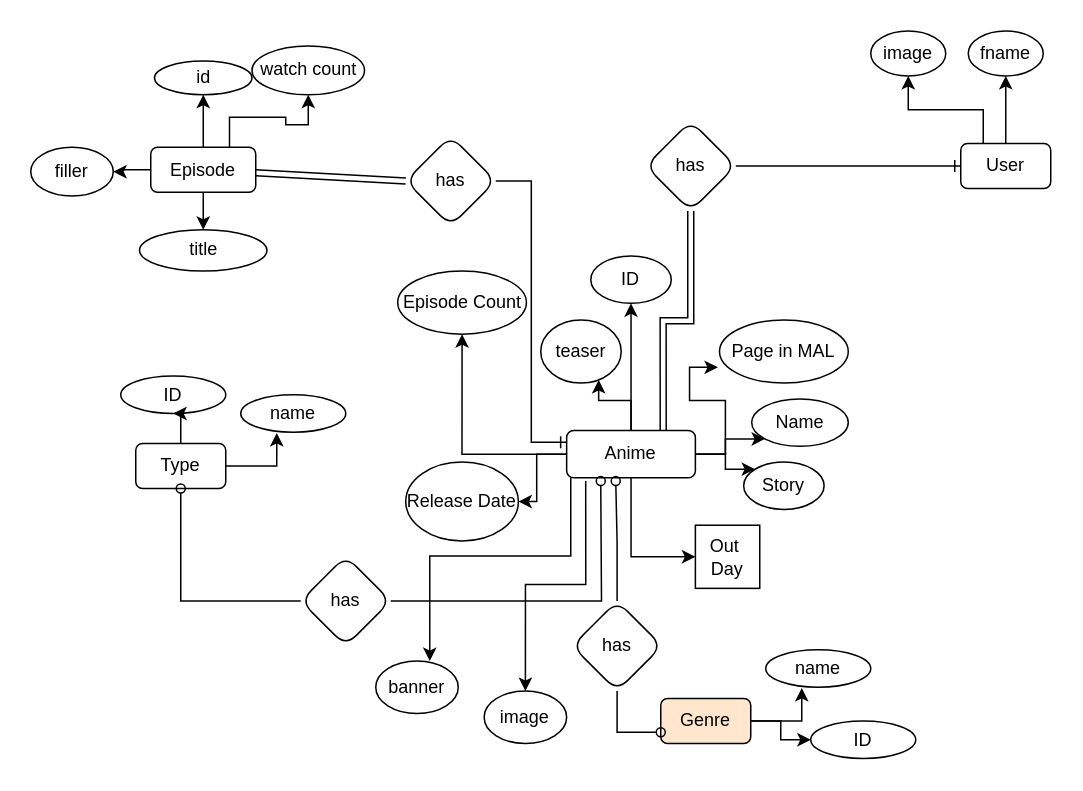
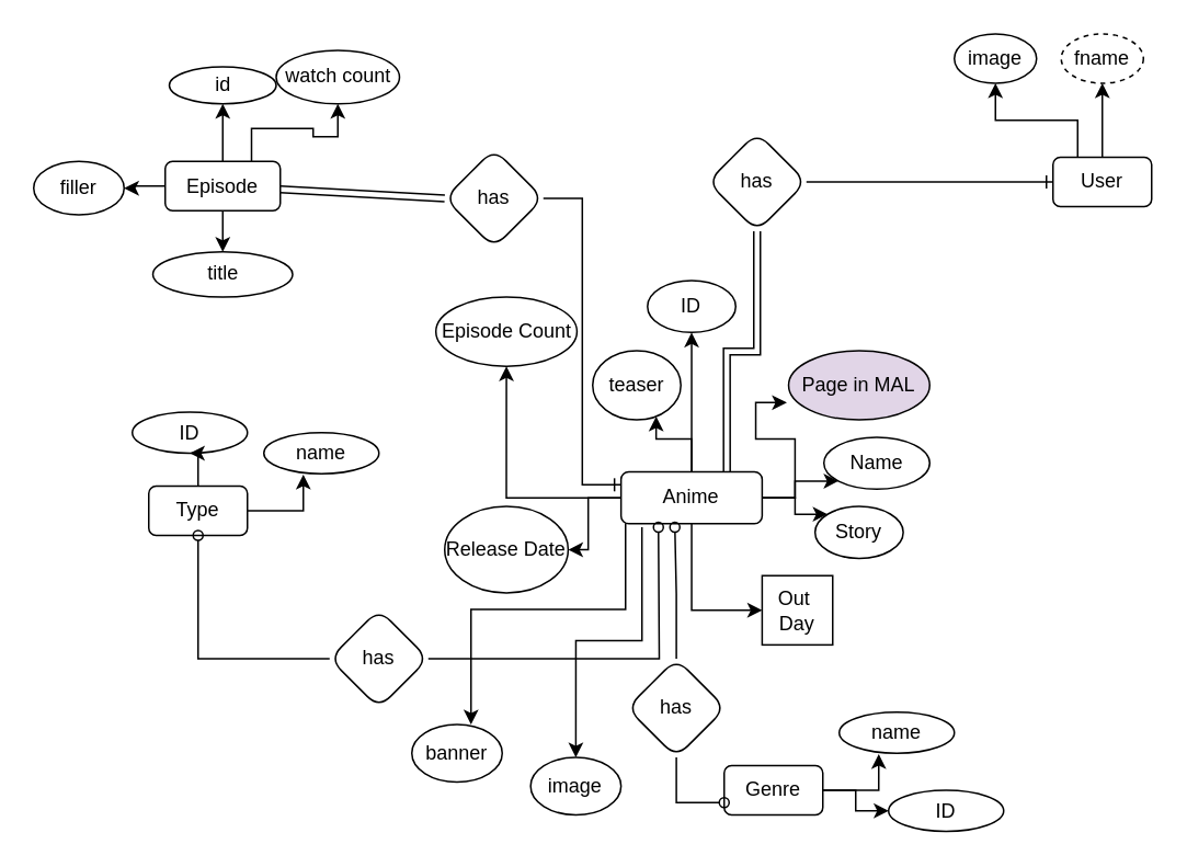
  <mxCell id="0" />
  <mxCell id="1" parent="0" />
  <mxCell id="2" value="" style="edgeStyle=orthogonalEdgeStyle;rounded=0;orthogonalLoop=1;jettySize=auto;html=1;" parent="1" source="3" target="58" edge="1"><mxGeometry relative="1" as="geometry" /></mxCell>
  <mxCell id="3" value="User" style="rounded=1;whiteSpace=wrap;html=1;" parent="1" vertex="1"><mxGeometry x="640" y="95" width="60" height="30" as="geometry" /></mxCell>
  <mxCell id="4" value="" style="group" parent="1" vertex="1" connectable="0"><mxGeometry x="270" y="191.58" width="295" height="200" as="geometry" /></mxCell>
  <mxCell id="5" value="Anime" style="rounded=1;whiteSpace=wrap;html=1;" parent="4" vertex="1"><mxGeometry x="107.273" y="94.737" width="85.818" height="31.579" as="geometry" /></mxCell>
  <mxCell id="6" value="Name" style="ellipse;whiteSpace=wrap;html=1;rounded=1;" parent="4" vertex="1"><mxGeometry x="230.636" y="73.684" width="64.364" height="31.579" as="geometry" /></mxCell>
  <mxCell id="7" style="edgeStyle=orthogonalEdgeStyle;rounded=0;orthogonalLoop=1;jettySize=auto;html=1;entryX=0;entryY=1;entryDx=0;entryDy=0;" parent="4" source="5" target="6" edge="1"><mxGeometry relative="1" as="geometry" /></mxCell>
  <mxCell id="8" value="Story" style="ellipse;whiteSpace=wrap;html=1;rounded=1;" parent="4" vertex="1"><mxGeometry x="225.273" y="115.789" width="53.636" height="31.579" as="geometry" /></mxCell>
  <mxCell id="9" style="edgeStyle=orthogonalEdgeStyle;rounded=0;orthogonalLoop=1;jettySize=auto;html=1;entryX=0;entryY=0;entryDx=0;entryDy=0;" parent="4" source="5" target="8" edge="1"><mxGeometry relative="1" as="geometry" /></mxCell>
  <mxCell id="10" value="Release Date" style="ellipse;whiteSpace=wrap;html=1;rounded=1;" parent="4" vertex="1"><mxGeometry y="115.787" width="75.091" height="52.632" as="geometry" /></mxCell>
  <mxCell id="11" style="edgeStyle=orthogonalEdgeStyle;rounded=0;orthogonalLoop=1;jettySize=auto;html=1;" parent="4" source="5" target="10" edge="1"><mxGeometry relative="1" as="geometry" /></mxCell>
- <mxCell id="12" value="Page in MAL" style="ellipse;whiteSpace=wrap;html=1;rounded=1;" parent="4" vertex="1"><mxGeometry x="209.182" y="21.053" width="85.818" height="42.105" as="geometry" /></mxCell>
+ <mxCell id="12" value="Page in MAL" style="ellipse;whiteSpace=wrap;html=1;rounded=1;fillColor=#e1d5e7;" parent="4" vertex="1"><mxGeometry x="209.182" y="21.053" width="85.818" height="42.105" as="geometry" /></mxCell>
  <mxCell id="13" style="edgeStyle=orthogonalEdgeStyle;rounded=0;orthogonalLoop=1;jettySize=auto;html=1;entryX=-0.012;entryY=0.75;entryDx=0;entryDy=0;entryPerimeter=0;" parent="4" source="5" target="12" edge="1"><mxGeometry relative="1" as="geometry" /></mxCell>
  <mxCell id="14" value="Out&amp;nbsp; Day" style="whiteSpace=wrap;html=1;rounded=0;" parent="4" vertex="1"><mxGeometry x="193.094" y="157.898" width="42.909" height="42.105" as="geometry" /></mxCell>
  <mxCell id="15" style="edgeStyle=orthogonalEdgeStyle;rounded=0;orthogonalLoop=1;jettySize=auto;html=1;entryX=0;entryY=0.5;entryDx=0;entryDy=0;" parent="4" source="5" target="14" edge="1"><mxGeometry relative="1" as="geometry" /></mxCell>
  <mxCell id="16" value="teaser" style="ellipse;whiteSpace=wrap;html=1;rounded=1;" parent="4" vertex="1"><mxGeometry x="90.004" y="21.049" width="53.636" height="42.105" as="geometry" /></mxCell>
  <mxCell id="17" style="edgeStyle=orthogonalEdgeStyle;rounded=0;orthogonalLoop=1;jettySize=auto;html=1;entryX=0.72;entryY=0.95;entryDx=0;entryDy=0;entryPerimeter=0;" parent="4" source="5" target="16" edge="1"><mxGeometry relative="1" as="geometry" /></mxCell>
  <mxCell id="18" value="Episode Count" style="ellipse;whiteSpace=wrap;html=1;rounded=1;" parent="4" vertex="1"><mxGeometry x="-5.364" y="-11.575" width="85.818" height="42.105" as="geometry" /></mxCell>
  <mxCell id="19" style="edgeStyle=orthogonalEdgeStyle;rounded=0;orthogonalLoop=1;jettySize=auto;html=1;" parent="4" source="5" target="18" edge="1"><mxGeometry relative="1" as="geometry" /></mxCell>
  <mxCell id="20" value="" style="group" parent="1" vertex="1" connectable="0"><mxGeometry x="80" y="250" width="150" height="75" as="geometry" /></mxCell>
  <mxCell id="21" value="Type" style="rounded=1;whiteSpace=wrap;html=1;" parent="20" vertex="1"><mxGeometry x="10" y="45" width="60" height="30" as="geometry" /></mxCell>
  <mxCell id="22" value="ID" style="ellipse;whiteSpace=wrap;html=1;rounded=1;" parent="20" vertex="1"><mxGeometry width="70" height="25" as="geometry" /></mxCell>
  <mxCell id="23" value="" style="edgeStyle=orthogonalEdgeStyle;rounded=0;orthogonalLoop=1;jettySize=auto;html=1;" parent="20" source="21" target="22" edge="1"><mxGeometry relative="1" as="geometry" /></mxCell>
  <mxCell id="24" value="name" style="ellipse;whiteSpace=wrap;html=1;rounded=1;" parent="20" vertex="1"><mxGeometry x="80" y="12.5" width="70" height="25" as="geometry" /></mxCell>
  <mxCell id="25" style="edgeStyle=orthogonalEdgeStyle;rounded=0;orthogonalLoop=1;jettySize=auto;html=1;entryX=0.343;entryY=1.02;entryDx=0;entryDy=0;entryPerimeter=0;" parent="20" source="21" target="24" edge="1"><mxGeometry relative="1" as="geometry" /></mxCell>
  <mxCell id="26" value="" style="group" parent="1" vertex="1" connectable="0"><mxGeometry x="430" y="420" width="150" height="75" as="geometry" /></mxCell>
  <mxCell id="27" value="ID" style="ellipse;whiteSpace=wrap;html=1;rounded=1;" parent="26" vertex="1"><mxGeometry x="110" y="60" width="70" height="25" as="geometry" /></mxCell>
  <mxCell id="28" value="name" style="ellipse;whiteSpace=wrap;html=1;rounded=1;" parent="26" vertex="1"><mxGeometry x="80" y="12.5" width="70" height="25" as="geometry" /></mxCell>
  <mxCell id="29" value="" style="group" parent="26" vertex="1" connectable="0"><mxGeometry x="10" y="45" width="60" height="30" as="geometry" /></mxCell>
- <mxCell id="30" value="Genre" style="rounded=1;whiteSpace=wrap;html=1;fillColor=#ffe6cc;" parent="29" vertex="1"><mxGeometry width="60" height="30" as="geometry" /></mxCell>
+ <mxCell id="30" value="Genre" style="rounded=1;whiteSpace=wrap;html=1;" parent="29" vertex="1"><mxGeometry width="60" height="30" as="geometry" /></mxCell>
  <mxCell id="31" value="" style="edgeStyle=orthogonalEdgeStyle;rounded=0;orthogonalLoop=1;jettySize=auto;html=1;" parent="29" source="30" target="27" edge="1"><mxGeometry relative="1" as="geometry" /></mxCell>
  <mxCell id="32" style="edgeStyle=orthogonalEdgeStyle;rounded=0;orthogonalLoop=1;jettySize=auto;html=1;entryX=0.343;entryY=1.02;entryDx=0;entryDy=0;entryPerimeter=0;" parent="29" source="30" target="28" edge="1"><mxGeometry relative="1" as="geometry" /></mxCell>
  <mxCell id="33" style="edgeStyle=orthogonalEdgeStyle;rounded=0;orthogonalLoop=1;jettySize=auto;html=1;entryX=0.75;entryY=0;entryDx=0;entryDy=0;shape=link;" parent="1" source="35" target="5" edge="1"><mxGeometry relative="1" as="geometry" /></mxCell>
  <mxCell id="34" value="" style="edgeStyle=orthogonalEdgeStyle;rounded=0;orthogonalLoop=1;jettySize=auto;html=1;endArrow=ERone;endFill=0;" parent="1" source="35" target="3" edge="1"><mxGeometry relative="1" as="geometry" /></mxCell>
  <mxCell id="35" value="has" style="rhombus;whiteSpace=wrap;html=1;rounded=1;" parent="1" vertex="1"><mxGeometry x="430" y="80" width="60" height="60" as="geometry" /></mxCell>
  <mxCell id="36" value="ID" style="ellipse;whiteSpace=wrap;html=1;rounded=1;" parent="1" vertex="1"><mxGeometry x="393.367" y="170" width="53.636" height="31.579" as="geometry" /></mxCell>
  <mxCell id="37" value="" style="edgeStyle=orthogonalEdgeStyle;rounded=0;orthogonalLoop=1;jettySize=auto;html=1;" parent="1" source="5" target="36" edge="1"><mxGeometry relative="1" as="geometry" /></mxCell>
  <mxCell id="38" value="" style="edgeStyle=orthogonalEdgeStyle;rounded=0;orthogonalLoop=1;jettySize=auto;html=1;endArrow=ERone;endFill=0;entryX=0;entryY=0.25;entryDx=0;entryDy=0;" parent="1" source="39" target="5" edge="1"><mxGeometry relative="1" as="geometry"><mxPoint x="500" y="120" as="targetPoint" /></mxGeometry></mxCell>
  <mxCell id="39" value="has" style="rhombus;whiteSpace=wrap;html=1;rounded=1;" parent="1" vertex="1"><mxGeometry x="270" y="90" width="60" height="60" as="geometry" /></mxCell>
  <mxCell id="40" value="" style="shape=link;html=1;rounded=0;endArrow=ERone;endFill=0;entryX=0;entryY=0.5;entryDx=0;entryDy=0;" parent="1" source="49" target="39" edge="1"><mxGeometry width="100" relative="1" as="geometry"><mxPoint x="250" y="70" as="sourcePoint" /><mxPoint x="350" y="70" as="targetPoint" /></mxGeometry></mxCell>
  <mxCell id="41" style="edgeStyle=orthogonalEdgeStyle;rounded=0;orthogonalLoop=1;jettySize=auto;html=1;entryX=0;entryY=0.75;entryDx=0;entryDy=0;endArrow=oval;endFill=0;" parent="1" source="43" target="30" edge="1"><mxGeometry relative="1" as="geometry"><mxPoint x="251.636" y="584.867" as="targetPoint" /></mxGeometry></mxCell>
  <mxCell id="42" value="" style="edgeStyle=orthogonalEdgeStyle;rounded=0;orthogonalLoop=1;jettySize=auto;html=1;endArrow=oval;endFill=0;" parent="1" source="43" edge="1"><mxGeometry relative="1" as="geometry"><mxPoint x="410" y="320" as="targetPoint" /></mxGeometry></mxCell>
  <mxCell id="43" value="has" style="rhombus;whiteSpace=wrap;html=1;rounded=1;" parent="1" vertex="1"><mxGeometry x="380.91" y="400" width="60" height="60" as="geometry" /></mxCell>
  <mxCell id="44" style="edgeStyle=orthogonalEdgeStyle;rounded=0;orthogonalLoop=1;jettySize=auto;html=1;entryX=0.5;entryY=1;entryDx=0;entryDy=0;endArrow=oval;endFill=0;" parent="1" source="46" target="21" edge="1"><mxGeometry relative="1" as="geometry"><mxPoint x="259.09" y="457.5" as="targetPoint" /></mxGeometry></mxCell>
  <mxCell id="45" value="" style="edgeStyle=orthogonalEdgeStyle;rounded=0;orthogonalLoop=1;jettySize=auto;html=1;endArrow=oval;endFill=0;" parent="1" source="46" edge="1"><mxGeometry relative="1" as="geometry"><mxPoint x="400" y="320" as="targetPoint" /></mxGeometry></mxCell>
  <mxCell id="46" value="has" style="rhombus;whiteSpace=wrap;html=1;rounded=1;" parent="1" vertex="1"><mxGeometry x="200" y="370" width="60" height="60" as="geometry" /></mxCell>
  <mxCell id="47" value="" style="group" parent="1" vertex="1" connectable="0"><mxGeometry y="40" width="222.5" height="140" as="geometry" x="20" /></mxCell>
  <mxCell id="48" value="" style="group" parent="47" vertex="1" connectable="0"><mxGeometry x="72.5" width="150" height="140" as="geometry" /></mxCell>
  <mxCell id="49" value="Episode" style="rounded=1;whiteSpace=wrap;html=1;" parent="48" vertex="1"><mxGeometry x="7.5" y="57.5" width="70" height="30" as="geometry" /></mxCell>
  <mxCell id="50" value="id" style="ellipse;whiteSpace=wrap;html=1;rounded=1;" parent="48" vertex="1"><mxGeometry x="10" width="65" height="22.5" as="geometry" /></mxCell>
  <mxCell id="51" value="" style="edgeStyle=orthogonalEdgeStyle;rounded=0;orthogonalLoop=1;jettySize=auto;html=1;" parent="48" source="49" target="50" edge="1"><mxGeometry relative="1" as="geometry" /></mxCell>
  <mxCell id="52" value="title" style="ellipse;whiteSpace=wrap;html=1;rounded=1;" parent="48" vertex="1"><mxGeometry y="112.5" width="85" height="27.5" as="geometry" /></mxCell>
  <mxCell id="53" value="" style="edgeStyle=orthogonalEdgeStyle;rounded=0;orthogonalLoop=1;jettySize=auto;html=1;" parent="48" source="49" target="52" edge="1"><mxGeometry relative="1" as="geometry" /></mxCell>
  <mxCell id="54" value="watch count" style="ellipse;whiteSpace=wrap;html=1;rounded=1;" parent="48" vertex="1"><mxGeometry x="75" y="-10" width="75" height="32.5" as="geometry" /></mxCell>
  <mxCell id="55" value="" style="edgeStyle=orthogonalEdgeStyle;rounded=0;orthogonalLoop=1;jettySize=auto;html=1;entryX=0.5;entryY=1;entryDx=0;entryDy=0;exitX=0.75;exitY=0;exitDx=0;exitDy=0;" parent="48" source="49" target="54" edge="1"><mxGeometry relative="1" as="geometry"><mxPoint x="107.5" y="57.5" as="sourcePoint" /><mxPoint x="182.5" as="targetPoint" /></mxGeometry></mxCell>
  <mxCell id="56" value="filler" style="ellipse;whiteSpace=wrap;html=1;rounded=1;" parent="47" vertex="1"><mxGeometry y="57.5" width="55" height="32.5" as="geometry" /></mxCell>
  <mxCell id="57" value="" style="edgeStyle=orthogonalEdgeStyle;rounded=0;orthogonalLoop=1;jettySize=auto;html=1;" parent="47" source="49" target="56" edge="1"><mxGeometry relative="1" as="geometry" /></mxCell>
- <mxCell id="58" value="fname" style="ellipse;whiteSpace=wrap;html=1;rounded=1;" parent="1" vertex="1"><mxGeometry x="645" y="20" width="50" height="30" as="geometry" /></mxCell>
+ <mxCell id="58" value="fname" style="ellipse;whiteSpace=wrap;html=1;rounded=1;dashed=1;" parent="1" vertex="1"><mxGeometry x="645" y="20" width="50" height="30" as="geometry" /></mxCell>
  <mxCell id="59" value="" style="edgeStyle=orthogonalEdgeStyle;rounded=0;orthogonalLoop=1;jettySize=auto;html=1;exitX=0.25;exitY=0;exitDx=0;exitDy=0;" parent="1" source="3" target="60" edge="1"><mxGeometry relative="1" as="geometry"><mxPoint x="730" y="90" as="sourcePoint" /></mxGeometry></mxCell>
  <mxCell id="60" value="image" style="ellipse;whiteSpace=wrap;html=1;rounded=1;" parent="1" vertex="1"><mxGeometry x="580" y="20" width="50" height="30" as="geometry" /></mxCell>
  <mxCell id="61" value="" style="edgeStyle=orthogonalEdgeStyle;rounded=0;orthogonalLoop=1;jettySize=auto;html=1;exitX=0.148;exitY=1.067;exitDx=0;exitDy=0;exitPerimeter=0;" parent="1" source="5" target="62" edge="1"><mxGeometry relative="1" as="geometry" /></mxCell>
  <mxCell id="62" value="image" style="ellipse;whiteSpace=wrap;html=1;rounded=1;" parent="1" vertex="1"><mxGeometry x="322.27" y="460" width="55" height="35" as="geometry" /></mxCell>
  <mxCell id="63" value="banner" style="ellipse;whiteSpace=wrap;html=1;rounded=1;" parent="1" vertex="1"><mxGeometry x="250" y="440" width="55" height="35" as="geometry" /></mxCell>
  <mxCell id="64" style="edgeStyle=orthogonalEdgeStyle;rounded=0;orthogonalLoop=1;jettySize=auto;html=1;entryX=0.655;entryY=0;entryDx=0;entryDy=0;entryPerimeter=0;" parent="1" source="5" target="63" edge="1"><mxGeometry relative="1" as="geometry"><Array as="points"><mxPoint x="380" y="370" /><mxPoint x="286" y="370" /></Array></mxGeometry></mxCell>
